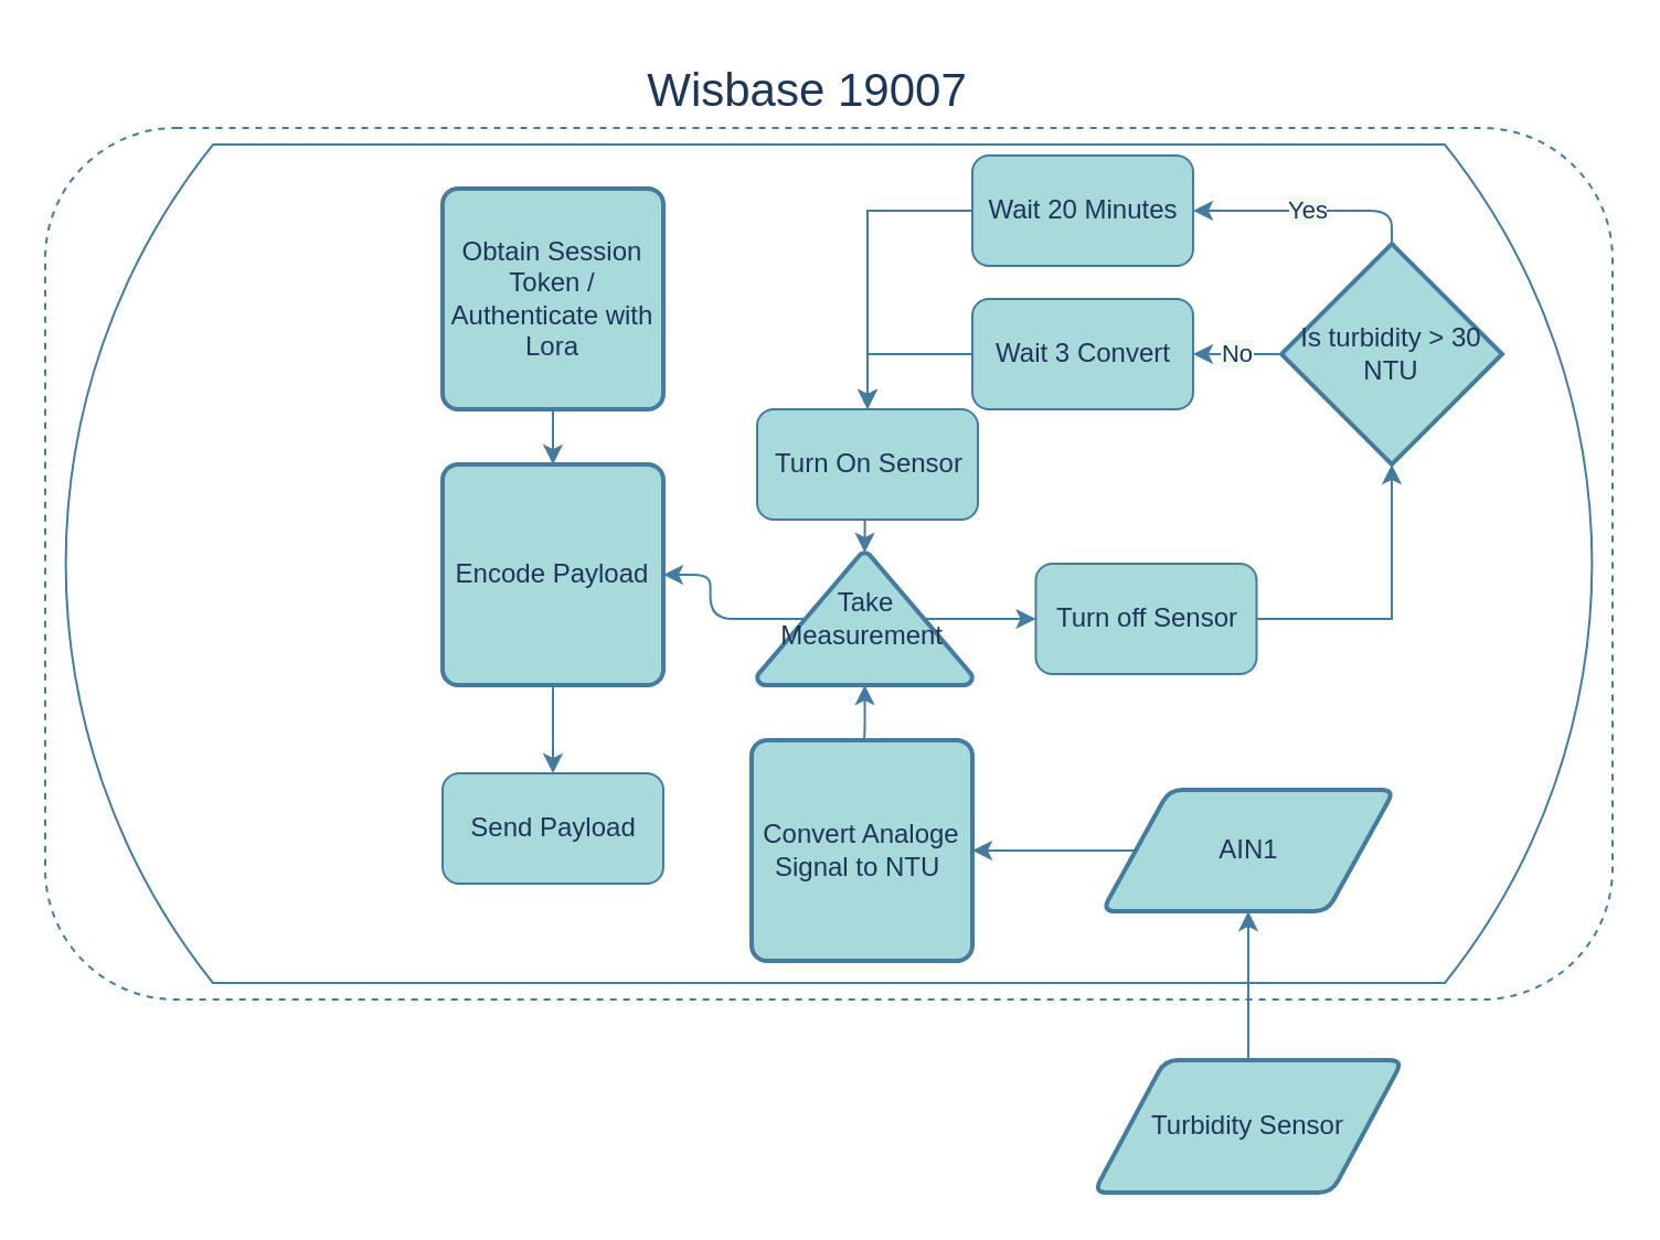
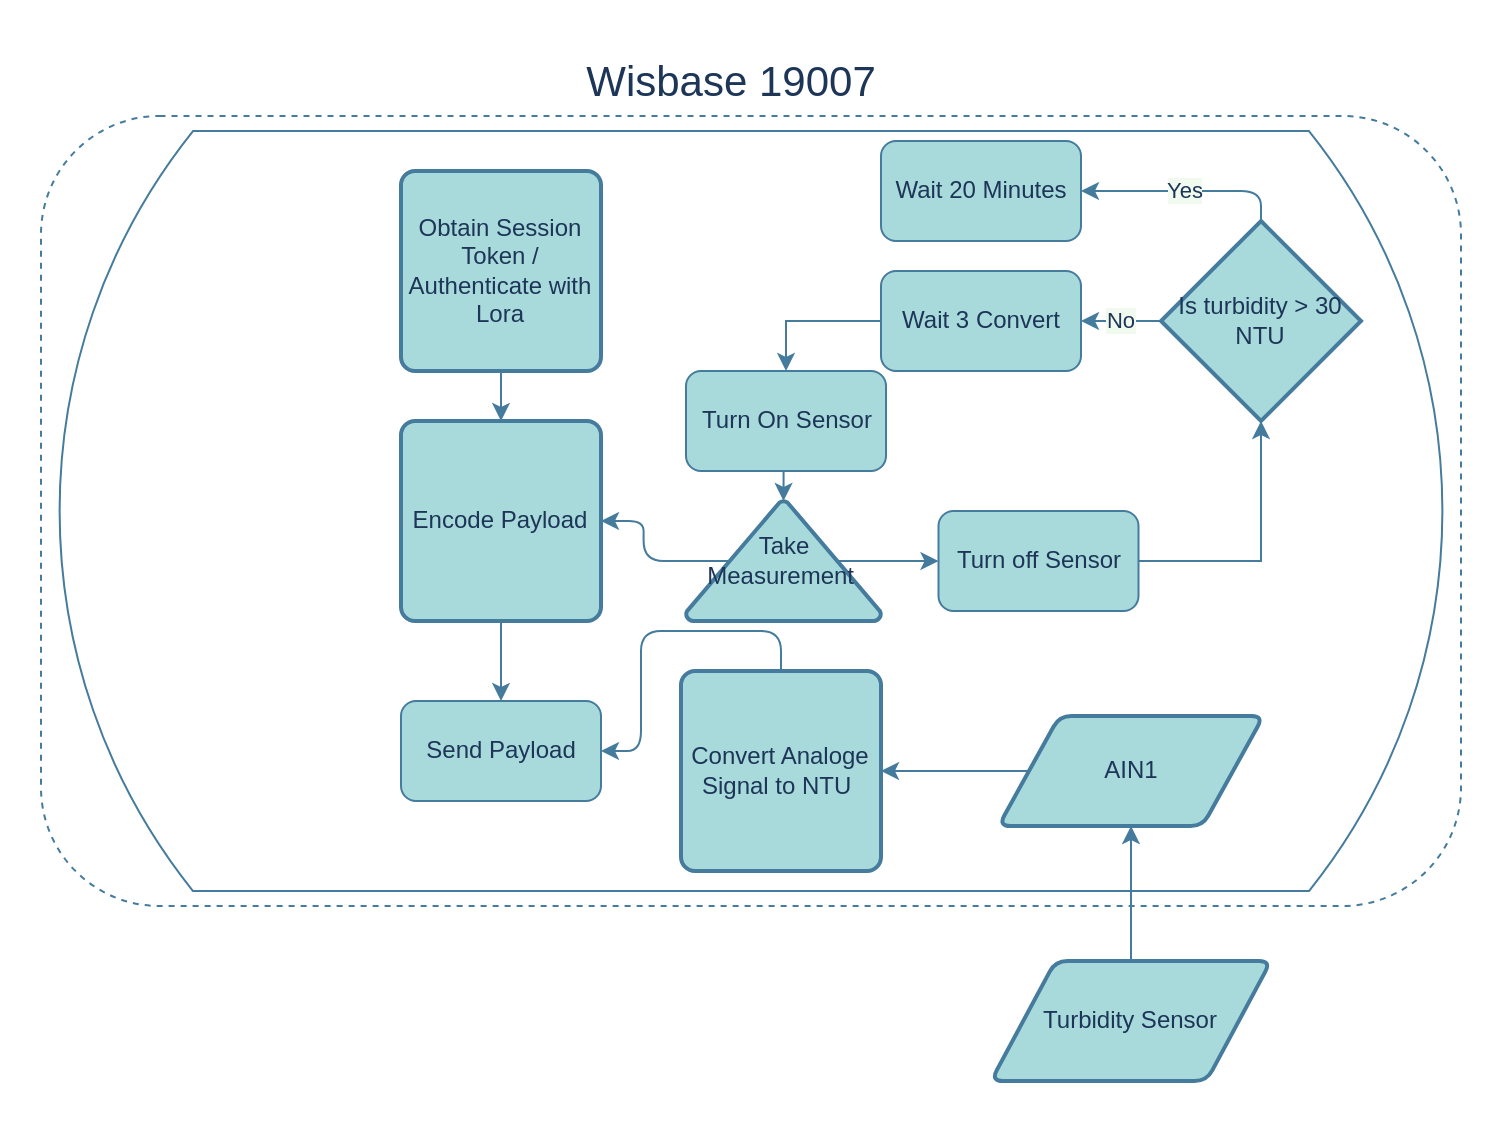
  <mxCell id="0" />
  <mxCell id="1" parent="0" />
  <mxCell id="2" value="" style="html=1;dashed=0;whitespace=wrap;shape=mxgraph.dfd.loop;labelBackgroundColor=none;strokeColor=#457B9D;fontColor=#1D3557;fillColor=none;sketch=0;movable=1;resizable=1;rotatable=1;deletable=1;editable=1;connectable=1;rounded=1;" vertex="1" parent="1"><mxGeometry x="20" y="65" width="710" height="380" as="geometry" /></mxCell>
  <mxCell id="3" value="" style="rounded=1;whiteSpace=wrap;html=1;dashed=1;fillColor=none;strokeColor=#457B9D;fontColor=#1D3557;" vertex="1" parent="1"><mxGeometry x="20" y="57.5" width="710" height="395" as="geometry" /></mxCell>
  <mxCell id="4" style="edgeStyle=orthogonalEdgeStyle;rounded=1;orthogonalLoop=1;jettySize=auto;html=1;exitX=0.5;exitY=1;exitDx=0;exitDy=0;entryX=0.5;entryY=0;entryDx=0;entryDy=0;strokeColor=#457B9D;fontColor=#1D3557;startArrow=none;startFill=0;fillColor=#A8DADC;labelBackgroundColor=#F1FAEE;" edge="1" parent="1" source="5" target="21"><mxGeometry relative="1" as="geometry" /></mxCell>
  <mxCell id="5" value="Obtain Session Token / Authenticate with Lora" style="rounded=1;whiteSpace=wrap;html=1;absoluteArcSize=1;arcSize=14;strokeWidth=2;fillColor=#A8DADC;strokeColor=#457B9D;fontColor=#1D3557;" vertex="1" parent="1"><mxGeometry x="200" y="85" width="100" height="100" as="geometry" /></mxCell>
  <mxCell id="6" value="No" style="edgeStyle=orthogonalEdgeStyle;rounded=1;orthogonalLoop=1;jettySize=auto;html=1;exitX=0;exitY=0.5;exitDx=0;exitDy=0;exitPerimeter=0;entryX=1;entryY=0.5;entryDx=0;entryDy=0;strokeColor=#457B9D;fontColor=#1D3557;startArrow=none;startFill=0;fillColor=#A8DADC;labelBackgroundColor=#F1FAEE;" edge="1" parent="1" source="8" target="24"><mxGeometry relative="1" as="geometry" /></mxCell>
  <mxCell id="7" value="Yes" style="edgeStyle=orthogonalEdgeStyle;rounded=1;orthogonalLoop=1;jettySize=auto;html=1;exitX=0.5;exitY=0;exitDx=0;exitDy=0;exitPerimeter=0;entryX=1;entryY=0.5;entryDx=0;entryDy=0;strokeColor=#457B9D;fontColor=#1D3557;startArrow=none;startFill=0;fillColor=#A8DADC;labelBackgroundColor=#F1FAEE;" edge="1" parent="1" source="8" target="26"><mxGeometry relative="1" as="geometry"><Array as="points"><mxPoint x="630" y="95" /></Array></mxGeometry></mxCell>
  <mxCell id="8" value="Is turbidity &amp;gt; 30 NTU" style="strokeWidth=2;html=1;shape=mxgraph.flowchart.decision;whiteSpace=wrap;fillColor=#A8DADC;strokeColor=#457B9D;fontColor=#1D3557;rounded=1;" vertex="1" parent="1"><mxGeometry x="580" y="110" width="100" height="100" as="geometry" /></mxCell>
  <mxCell id="9" style="edgeStyle=orthogonalEdgeStyle;rounded=1;orthogonalLoop=1;jettySize=auto;html=1;exitX=0;exitY=0.5;exitDx=0;exitDy=0;entryX=1;entryY=0.5;entryDx=0;entryDy=0;strokeColor=#457B9D;fontColor=#1D3557;startArrow=none;startFill=0;fillColor=#A8DADC;labelBackgroundColor=#F1FAEE;" edge="1" parent="1" source="10" target="16"><mxGeometry relative="1" as="geometry" /></mxCell>
  <mxCell id="10" value="AIN1" style="shape=parallelogram;html=1;strokeWidth=2;perimeter=parallelogramPerimeter;whiteSpace=wrap;rounded=1;arcSize=12;size=0.23;fillColor=#A8DADC;strokeColor=#457B9D;fontColor=#1D3557;" vertex="1" parent="1"><mxGeometry x="498.75" y="357.5" width="132.5" height="55" as="geometry" /></mxCell>
  <mxCell id="11" style="edgeStyle=orthogonalEdgeStyle;rounded=1;orthogonalLoop=1;jettySize=auto;html=1;exitX=0.5;exitY=0;exitDx=0;exitDy=0;entryX=0.5;entryY=1;entryDx=0;entryDy=0;strokeColor=#457B9D;fontColor=#1D3557;startArrow=none;startFill=0;fillColor=#A8DADC;labelBackgroundColor=#F1FAEE;" edge="1" parent="1" source="12" target="10"><mxGeometry relative="1" as="geometry" /></mxCell>
  <mxCell id="12" value="Turbidity Sensor" style="shape=parallelogram;html=1;strokeWidth=2;perimeter=parallelogramPerimeter;whiteSpace=wrap;rounded=1;arcSize=12;size=0.23;fillColor=#A8DADC;strokeColor=#457B9D;fontColor=#1D3557;" vertex="1" parent="1"><mxGeometry x="495" y="480" width="140" height="60" as="geometry" /></mxCell>
  <mxCell id="13" style="edgeStyle=orthogonalEdgeStyle;rounded=1;orthogonalLoop=1;jettySize=auto;html=1;exitX=0.5;exitY=1;exitDx=0;exitDy=0;exitPerimeter=0;labelBackgroundColor=#F1FAEE;strokeColor=#457B9D;fontColor=#1D3557;" edge="1" parent="1" source="8" target="8"><mxGeometry relative="1" as="geometry" /></mxCell>
  <mxCell id="14" value="&lt;font style=&quot;font-size: 21px;&quot;&gt;Wisbase 19007&lt;/font&gt;" style="text;html=1;align=center;verticalAlign=middle;resizable=0;points=[];autosize=1;strokeColor=none;fillColor=none;fontColor=#1D3557;rounded=1;" vertex="1" parent="1"><mxGeometry x="280" y="20" width="170" height="40" as="geometry" /></mxCell>
- <mxCell id="15" style="edgeStyle=orthogonalEdgeStyle;rounded=1;orthogonalLoop=1;jettySize=auto;html=1;exitX=0.5;exitY=0;exitDx=0;exitDy=0;entryX=0.5;entryY=1;entryDx=0;entryDy=0;entryPerimeter=0;strokeColor=#457B9D;fontColor=#1D3557;startArrow=none;startFill=0;fillColor=#A8DADC;labelBackgroundColor=#F1FAEE;" edge="1" parent="1" source="16" target="19"><mxGeometry relative="1" as="geometry" /></mxCell>
+ <mxCell id="15" style="edgeStyle=orthogonalEdgeStyle;rounded=1;orthogonalLoop=1;jettySize=auto;html=1;exitX=0.5;exitY=0;exitDx=0;exitDy=0;strokeColor=#457B9D;fontColor=#1D3557;startArrow=none;startFill=0;fillColor=#A8DADC;labelBackgroundColor=#F1FAEE;" edge="1" parent="1" source="16" target="22"><mxGeometry relative="1" as="geometry" /></mxCell>
  <mxCell id="16" value="Convert Analoge Signal to NTU&amp;nbsp;" style="rounded=1;whiteSpace=wrap;html=1;absoluteArcSize=1;arcSize=14;strokeWidth=2;fillColor=#A8DADC;strokeColor=#457B9D;fontColor=#1D3557;" vertex="1" parent="1"><mxGeometry x="340" y="335" width="100" height="100" as="geometry" /></mxCell>
  <mxCell id="17" style="edgeStyle=orthogonalEdgeStyle;rounded=1;orthogonalLoop=1;jettySize=auto;html=1;exitX=0.22;exitY=0.5;exitDx=0;exitDy=0;exitPerimeter=0;entryX=1;entryY=0.5;entryDx=0;entryDy=0;strokeColor=#457B9D;fontColor=#1D3557;startArrow=none;startFill=0;fillColor=#A8DADC;labelBackgroundColor=#F1FAEE;" edge="1" parent="1" source="19" target="21"><mxGeometry relative="1" as="geometry" /></mxCell>
  <mxCell id="18" style="edgeStyle=orthogonalEdgeStyle;rounded=0;orthogonalLoop=1;jettySize=auto;html=1;exitX=0.78;exitY=0.5;exitDx=0;exitDy=0;exitPerimeter=0;entryX=0;entryY=0.5;entryDx=0;entryDy=0;strokeColor=#457B9D;fontSize=12;fontColor=#1D3557;fillColor=#A8DADC;" edge="1" parent="1" source="19" target="28"><mxGeometry relative="1" as="geometry" /></mxCell>
  <mxCell id="19" value="&lt;span style=&quot;caret-color: rgb(29, 53, 87); color: rgb(29, 53, 87); font-family: Helvetica; font-size: 12px; font-style: normal; font-variant-caps: normal; font-weight: 400; letter-spacing: normal; text-align: center; text-indent: 0px; text-transform: none; word-spacing: 0px; -webkit-text-stroke-width: 0px; text-decoration: none; float: none; display: inline !important;&quot;&gt;Take Measurement&amp;nbsp;&lt;/span&gt;" style="strokeWidth=2;html=1;shape=mxgraph.flowchart.extract_or_measurement;whiteSpace=wrap;strokeColor=#457B9D;fontColor=#1D3557;fillColor=#A8DADC;labelBackgroundColor=none;rounded=1;" vertex="1" parent="1"><mxGeometry x="342.5" y="250" width="97.5" height="60" as="geometry" /></mxCell>
  <mxCell id="20" style="edgeStyle=orthogonalEdgeStyle;rounded=1;orthogonalLoop=1;jettySize=auto;html=1;exitX=0.5;exitY=1;exitDx=0;exitDy=0;entryX=0.5;entryY=0;entryDx=0;entryDy=0;strokeColor=#457B9D;fontColor=#1D3557;startArrow=none;startFill=0;fillColor=#A8DADC;labelBackgroundColor=#F1FAEE;" edge="1" parent="1" source="21" target="22"><mxGeometry relative="1" as="geometry" /></mxCell>
  <mxCell id="21" value="Encode Payload" style="rounded=1;whiteSpace=wrap;html=1;absoluteArcSize=1;arcSize=14;strokeWidth=2;labelBackgroundColor=none;strokeColor=#457B9D;fontColor=#1D3557;fillColor=#A8DADC;" vertex="1" parent="1"><mxGeometry x="200" y="210" width="100" height="100" as="geometry" /></mxCell>
  <mxCell id="22" value="Send Payload" style="html=1;dashed=0;whitespace=wrap;labelBackgroundColor=none;strokeColor=#457B9D;fontColor=#1D3557;fillColor=#A8DADC;rounded=1;" vertex="1" parent="1"><mxGeometry x="200" y="350" width="100" height="50" as="geometry" /></mxCell>
  <mxCell id="23" style="edgeStyle=orthogonalEdgeStyle;rounded=0;orthogonalLoop=1;jettySize=auto;html=1;exitX=0;exitY=0.5;exitDx=0;exitDy=0;entryX=0.5;entryY=0;entryDx=0;entryDy=0;strokeColor=#457B9D;fontSize=12;fontColor=#1D3557;fillColor=#A8DADC;" edge="1" parent="1" source="24" target="30"><mxGeometry relative="1" as="geometry" /></mxCell>
  <mxCell id="24" value="Wait 3 Convert" style="html=1;dashed=0;whitespace=wrap;labelBackgroundColor=none;sketch=0;strokeColor=#457B9D;fontColor=#1D3557;fillColor=#A8DADC;rounded=1;" vertex="1" parent="1"><mxGeometry x="440" y="135" width="100" height="50" as="geometry" /></mxCell>
- <mxCell id="25" style="edgeStyle=orthogonalEdgeStyle;rounded=0;orthogonalLoop=1;jettySize=auto;html=1;exitX=0;exitY=0.5;exitDx=0;exitDy=0;entryX=0.5;entryY=0;entryDx=0;entryDy=0;strokeColor=#457B9D;fontSize=12;fontColor=#1D3557;fillColor=#A8DADC;" edge="1" parent="1" source="26" target="30"><mxGeometry relative="1" as="geometry" /></mxCell>
  <mxCell id="26" value="Wait 20 Minutes" style="html=1;dashed=0;whitespace=wrap;labelBackgroundColor=none;sketch=0;strokeColor=#457B9D;fontColor=#1D3557;fillColor=#A8DADC;rounded=1;" vertex="1" parent="1"><mxGeometry x="440" y="70" width="100" height="50" as="geometry" /></mxCell>
  <mxCell id="27" style="edgeStyle=orthogonalEdgeStyle;rounded=0;orthogonalLoop=1;jettySize=auto;html=1;exitX=1;exitY=0.5;exitDx=0;exitDy=0;entryX=0.5;entryY=1;entryDx=0;entryDy=0;entryPerimeter=0;strokeColor=#457B9D;fontSize=12;fontColor=#1D3557;fillColor=#A8DADC;" edge="1" parent="1" source="28" target="8"><mxGeometry relative="1" as="geometry" /></mxCell>
  <mxCell id="28" value="Turn off Sensor" style="html=1;dashed=0;whitespace=wrap;labelBackgroundColor=none;sketch=0;strokeColor=#457B9D;fontColor=#1D3557;fillColor=#A8DADC;rounded=1;" vertex="1" parent="1"><mxGeometry x="468.75" y="255" width="100" height="50" as="geometry" /></mxCell>
  <mxCell id="29" style="edgeStyle=orthogonalEdgeStyle;rounded=0;orthogonalLoop=1;jettySize=auto;html=1;exitX=0.5;exitY=1;exitDx=0;exitDy=0;entryX=0.5;entryY=0;entryDx=0;entryDy=0;entryPerimeter=0;strokeColor=#457B9D;fontSize=12;fontColor=#1D3557;fillColor=#A8DADC;" edge="1" parent="1" source="30" target="19"><mxGeometry relative="1" as="geometry" /></mxCell>
  <mxCell id="30" value="Turn On Sensor" style="html=1;dashed=0;whitespace=wrap;labelBackgroundColor=none;sketch=0;strokeColor=#457B9D;fontColor=#1D3557;fillColor=#A8DADC;rounded=1;" vertex="1" parent="1"><mxGeometry x="342.5" y="185" width="100" height="50" as="geometry" /></mxCell>
